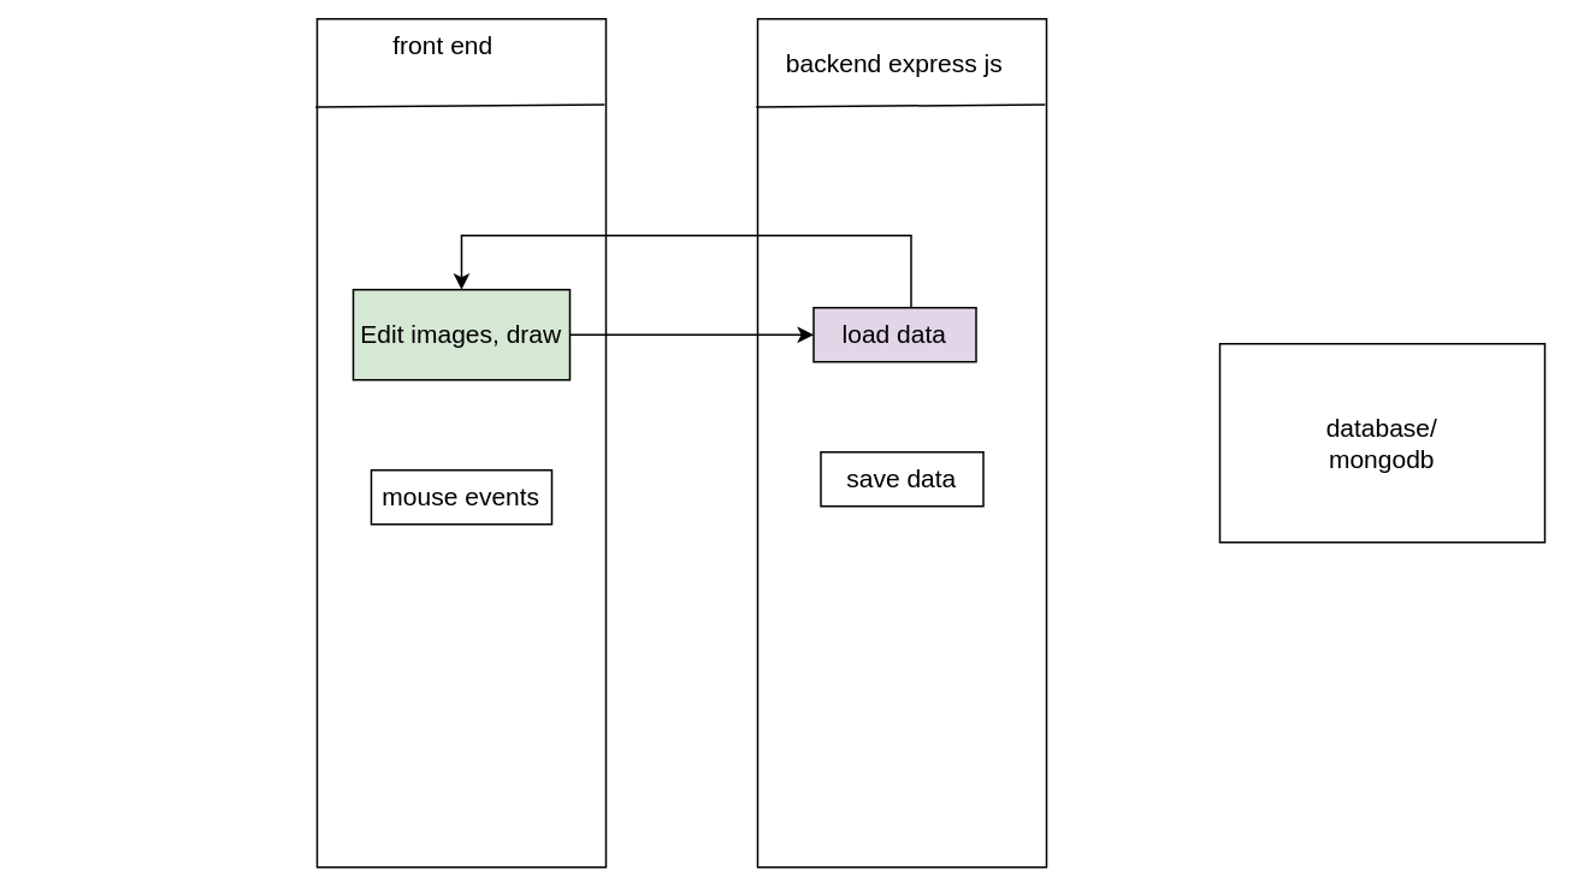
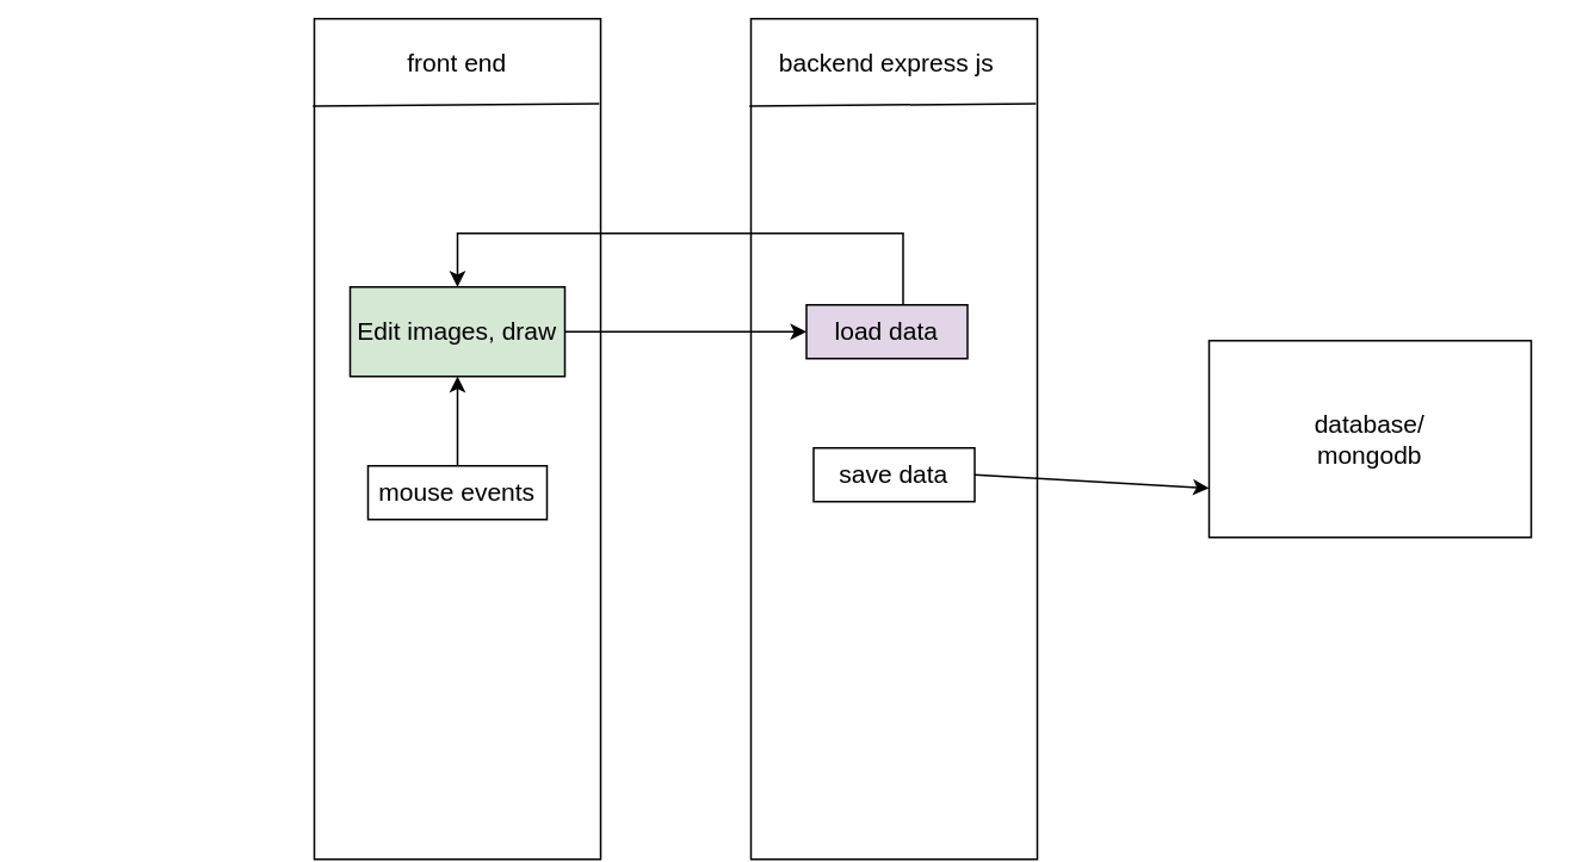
  <mxCell id="0" />
  <mxCell id="1" parent="0" />
  <mxCell id="2" value="" style="whiteSpace=wrap;html=1;rotation=-90;" parent="1" vertex="1"><mxGeometry x="20" y="165" width="470" height="160" as="geometry" /></mxCell>
  <mxCell id="3" value="" style="endArrow=none;html=1;rounded=0;exitX=0.896;exitY=-0.005;exitDx=0;exitDy=0;entryX=0.899;entryY=0.995;entryDx=0;entryDy=0;exitPerimeter=0;entryPerimeter=0;" parent="1" source="2" target="2" edge="1"><mxGeometry width="50" height="50" relative="1" as="geometry"><mxPoint x="475" y="280" as="sourcePoint" /><mxPoint x="525" y="230" as="targetPoint" /></mxGeometry></mxCell>
  <mxCell id="4" value="" style="whiteSpace=wrap;html=1;rotation=-90;" parent="1" vertex="1"><mxGeometry x="264" y="165" width="470" height="160" as="geometry" /></mxCell>
  <mxCell id="5" value="" style="endArrow=none;html=1;rounded=0;exitX=0.896;exitY=-0.005;exitDx=0;exitDy=0;entryX=0.899;entryY=0.995;entryDx=0;entryDy=0;exitPerimeter=0;entryPerimeter=0;" parent="1" source="4" target="4" edge="1"><mxGeometry width="50" height="50" relative="1" as="geometry"><mxPoint x="719" y="280" as="sourcePoint" /><mxPoint x="769" y="230" as="targetPoint" /></mxGeometry></mxCell>
  <mxCell id="6" value="&lt;font style=&quot;font-size: 14px&quot;&gt;database/&lt;br&gt;mongodb&lt;/font&gt;" style="rounded=0;whiteSpace=wrap;html=1;" parent="1" vertex="1"><mxGeometry x="675" y="190" width="180" height="110" as="geometry" /></mxCell>
- <mxCell id="7" value="front end" style="text;html=1;strokeColor=none;fillColor=none;align=center;verticalAlign=middle;whiteSpace=wrap;rounded=0;fontSize=14;" parent="1" vertex="1"><mxGeometry x="215" y="10" width="60" height="30" as="geometry" /></mxCell>
+ <mxCell id="7" value="front end" style="text;html=1;strokeColor=none;fillColor=none;align=center;verticalAlign=middle;whiteSpace=wrap;rounded=0;fontSize=14;" parent="1" vertex="1"><mxGeometry x="225" y="20" width="60" height="30" as="geometry" /></mxCell>
  <mxCell id="8" value="backend express js" style="text;html=1;strokeColor=none;fillColor=none;align=center;verticalAlign=middle;whiteSpace=wrap;rounded=0;fontSize=14;" parent="1" vertex="1"><mxGeometry x="425" y="30" width="140" height="10" as="geometry" /></mxCell>
  <mxCell id="9" value="mouse events" style="rounded=0;whiteSpace=wrap;html=1;fontSize=14;" parent="1" vertex="1"><mxGeometry x="205" y="260" width="100" height="30" as="geometry" /></mxCell>
  <mxCell id="10" value="Edit images, draw" style="rounded=0;whiteSpace=wrap;html=1;fontSize=14;fillColor=#d5e8d4;" parent="1" vertex="1"><mxGeometry x="195" y="160" width="120" height="50" as="geometry" /></mxCell>
  <mxCell id="11" value="load data" style="rounded=0;whiteSpace=wrap;html=1;fontSize=14;fillColor=#e1d5e7;" parent="1" vertex="1"><mxGeometry x="450" y="170" width="90" height="30" as="geometry" /></mxCell>
  <mxCell id="12" value="save data" style="rounded=0;whiteSpace=wrap;html=1;fontSize=14;" parent="1" vertex="1"><mxGeometry x="454" y="250" width="90" height="30" as="geometry" /></mxCell>
  <mxCell id="13" value="" style="endArrow=classic;html=1;rounded=0;fontSize=14;exitX=1;exitY=0.5;exitDx=0;exitDy=0;entryX=0;entryY=0.5;entryDx=0;entryDy=0;" parent="1" source="10" target="11" edge="1"><mxGeometry width="50" height="50" relative="1" as="geometry"><mxPoint x="335" y="220" as="sourcePoint" /><mxPoint x="405" y="200" as="targetPoint" /></mxGeometry></mxCell>
  <mxCell id="14" value="" style="endArrow=classic;html=1;rounded=0;fontSize=14;entryX=0.5;entryY=0;entryDx=0;entryDy=0;exitX=0.6;exitY=0;exitDx=0;exitDy=0;exitPerimeter=0;" parent="1" source="11" target="10" edge="1"><mxGeometry width="50" height="50" relative="1" as="geometry"><mxPoint x="335" y="220" as="sourcePoint" /><mxPoint x="385" y="170" as="targetPoint" /><Array as="points"><mxPoint x="504" y="130" /><mxPoint x="255" y="130" /></Array></mxGeometry></mxCell>
+ <mxCell id="15" value="" style="endArrow=classic;html=1;rounded=0;fontSize=14;exitX=1;exitY=0.5;exitDx=0;exitDy=0;entryX=0;entryY=0.75;entryDx=0;entryDy=0;" parent="1" source="12" target="6" edge="1"><mxGeometry width="50" height="50" relative="1" as="geometry"><mxPoint x="515" y="220" as="sourcePoint" /><mxPoint x="565" y="170" as="targetPoint" /></mxGeometry></mxCell>
+ <mxCell id="16" value="" style="endArrow=classic;html=1;rounded=0;entryX=0.5;entryY=1;entryDx=0;entryDy=0;exitX=0.5;exitY=0;exitDx=0;exitDy=0;" edge="1" parent="1" source="9" target="10"><mxGeometry width="50" height="50" relative="1" as="geometry"><mxPoint x="475" y="280" as="sourcePoint" /><mxPoint x="525" y="230" as="targetPoint" /></mxGeometry></mxCell>
